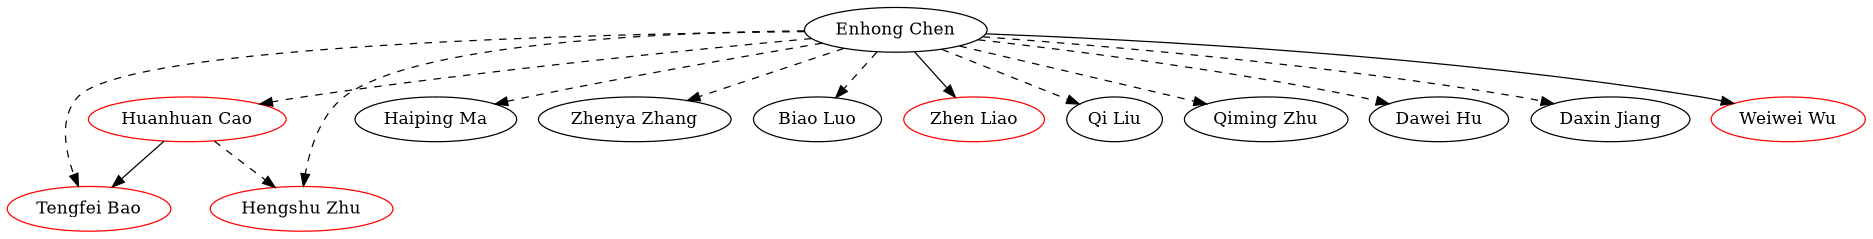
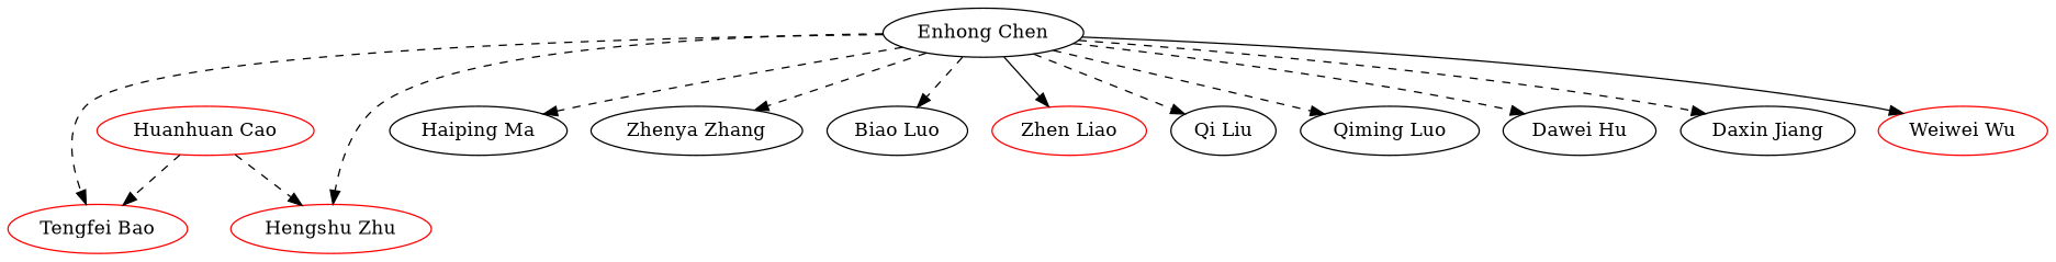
  strict digraph {
    edge [style=dashed]
    "Huanhuan Cao" [color=red]
    "Tengfei Bao" [color=red]
    "Hengshu Zhu" [color=red]
    "Enhong Chen"
    "Haiping Ma"
    "Zhenya Zhang"
    n7 [label="Biao Luo"]
    "Zhen Liao" [color=red]
    "Qi Liu"
-   "Qiming Luo" [label="Qiming Zhu"]
+   "Qiming Luo"
    "Dawei Hu"
    "Daxin Jiang"
    "Weiwei Wu" [color=red]
-   "Huanhuan Cao" -> "Tengfei Bao" [style=solid]
+   "Huanhuan Cao" -> "Tengfei Bao"
    "Huanhuan Cao" -> "Hengshu Zhu"
-   "Enhong Chen" -> "Huanhuan Cao"
    "Enhong Chen" -> "Tengfei Bao"
    "Enhong Chen" -> "Hengshu Zhu"
    "Enhong Chen" -> "Haiping Ma"
    "Enhong Chen" -> "Zhenya Zhang"
    "Enhong Chen" -> n7
    "Enhong Chen" -> "Zhen Liao" [style=solid]
    "Enhong Chen" -> "Qi Liu"
    "Enhong Chen" -> "Qiming Luo"
    "Enhong Chen" -> "Dawei Hu"
    "Enhong Chen" -> "Daxin Jiang"
    "Enhong Chen" -> "Weiwei Wu" [style=solid]
  }
